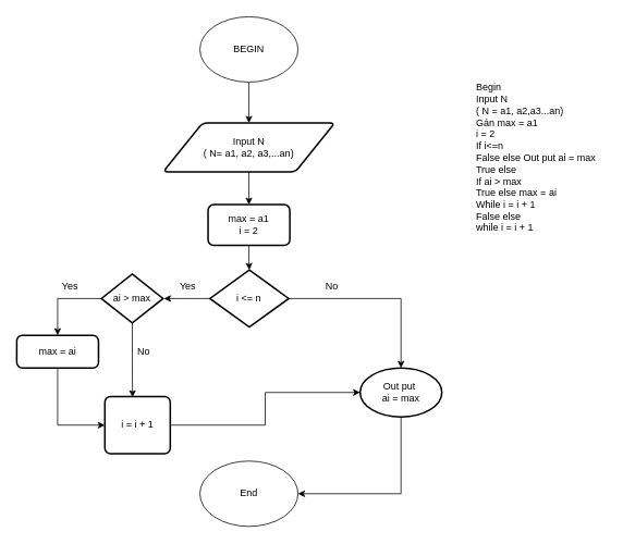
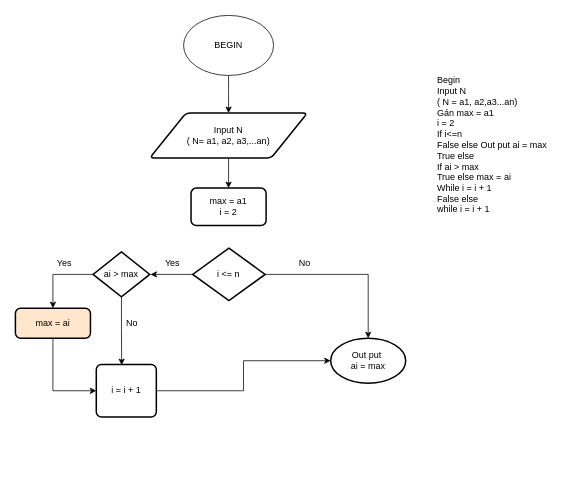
  <mxCell id="0" />
  <mxCell id="1" parent="0" />
  <mxCell id="2" style="edgeStyle=orthogonalEdgeStyle;rounded=0;orthogonalLoop=1;jettySize=auto;html=1;entryX=0.5;entryY=0;entryDx=0;entryDy=0;" parent="1" source="3" edge="1"><mxGeometry relative="1" as="geometry"><mxPoint x="304" y="150" as="targetPoint" /></mxGeometry></mxCell>
  <mxCell id="3" value="BEGIN" style="ellipse;whiteSpace=wrap;html=1;" parent="1" vertex="1"><mxGeometry x="244" y="20" width="120" height="80" as="geometry" /></mxCell>
- <mxCell id="4" value="End" style="ellipse;whiteSpace=wrap;html=1;" parent="1" vertex="1"><mxGeometry x="244" y="564" width="120" height="80" as="geometry" /></mxCell>
  <mxCell id="5" style="edgeStyle=orthogonalEdgeStyle;rounded=0;orthogonalLoop=1;jettySize=auto;html=1;entryX=0.5;entryY=0;entryDx=0;entryDy=0;" parent="1" source="6" target="13" edge="1"><mxGeometry relative="1" as="geometry" /></mxCell>
  <mxCell id="6" value="Input N&lt;br&gt;( N= a1, a2, a3,...an)&lt;br&gt;" style="shape=parallelogram;html=1;strokeWidth=2;perimeter=parallelogramPerimeter;whiteSpace=wrap;rounded=1;arcSize=12;size=0.23;" parent="1" vertex="1"><mxGeometry x="199" y="150" width="210" height="60" as="geometry" /></mxCell>
  <mxCell id="7" value="Yes" style="text;html=1;resizable=0;autosize=1;align=center;verticalAlign=middle;points=[];fillColor=none;strokeColor=none;rounded=0;" parent="1" vertex="1"><mxGeometry x="70" y="340" width="30" height="20" as="geometry" /></mxCell>
  <mxCell id="8" value="No" style="text;html=1;resizable=0;autosize=1;align=center;verticalAlign=middle;points=[];fillColor=none;strokeColor=none;rounded=0;" parent="1" vertex="1"><mxGeometry x="390" y="340" width="30" height="20" as="geometry" /></mxCell>
  <mxCell id="9" style="edgeStyle=orthogonalEdgeStyle;rounded=0;orthogonalLoop=1;jettySize=auto;html=1;entryX=0.5;entryY=0;entryDx=0;entryDy=0;entryPerimeter=0;" parent="1" source="11" target="24" edge="1"><mxGeometry relative="1" as="geometry" /></mxCell>
  <mxCell id="10" style="edgeStyle=orthogonalEdgeStyle;rounded=0;orthogonalLoop=1;jettySize=auto;html=1;" parent="1" source="11" edge="1"><mxGeometry relative="1" as="geometry"><mxPoint x="200" y="365" as="targetPoint" /></mxGeometry></mxCell>
  <mxCell id="11" value="i &amp;lt;= n" style="strokeWidth=2;html=1;shape=mxgraph.flowchart.decision;whiteSpace=wrap;" parent="1" vertex="1"><mxGeometry x="256.24" y="330" width="96.48" height="70" as="geometry" /></mxCell>
- <mxCell id="12" style="edgeStyle=orthogonalEdgeStyle;rounded=0;orthogonalLoop=1;jettySize=auto;html=1;entryX=0.5;entryY=0;entryDx=0;entryDy=0;entryPerimeter=0;" parent="1" source="13" target="11" edge="1"><mxGeometry relative="1" as="geometry" /></mxCell>
  <mxCell id="13" value="max = a1&lt;br&gt;i = 2" style="rounded=1;whiteSpace=wrap;html=1;absoluteArcSize=1;arcSize=14;strokeWidth=2;" parent="1" vertex="1"><mxGeometry x="254" y="250" width="100" height="50" as="geometry" /></mxCell>
  <mxCell id="14" style="edgeStyle=orthogonalEdgeStyle;rounded=0;orthogonalLoop=1;jettySize=auto;html=1;entryX=0.5;entryY=0;entryDx=0;entryDy=0;" parent="1" source="16" target="22" edge="1"><mxGeometry relative="1" as="geometry" /></mxCell>
  <mxCell id="15" style="edgeStyle=orthogonalEdgeStyle;rounded=0;orthogonalLoop=1;jettySize=auto;html=1;entryX=0.423;entryY=0.012;entryDx=0;entryDy=0;entryPerimeter=0;" parent="1" source="16" target="18" edge="1"><mxGeometry relative="1" as="geometry" /></mxCell>
  <mxCell id="16" value="ai &amp;gt; max" style="strokeWidth=2;html=1;shape=mxgraph.flowchart.decision;whiteSpace=wrap;" parent="1" vertex="1"><mxGeometry x="123.48" y="335" width="75.52" height="60" as="geometry" /></mxCell>
  <mxCell id="17" style="edgeStyle=orthogonalEdgeStyle;rounded=0;orthogonalLoop=1;jettySize=auto;html=1;" parent="1" source="18" target="24" edge="1"><mxGeometry relative="1" as="geometry" /></mxCell>
  <mxCell id="18" value="i = i + 1" style="rounded=1;whiteSpace=wrap;html=1;absoluteArcSize=1;arcSize=14;strokeWidth=2;" parent="1" vertex="1"><mxGeometry x="127.76" y="485" width="80" height="70" as="geometry" /></mxCell>
  <mxCell id="19" value="No" style="text;html=1;resizable=0;autosize=1;align=center;verticalAlign=middle;points=[];fillColor=none;strokeColor=none;rounded=0;" parent="1" vertex="1"><mxGeometry x="160" y="420" width="30" height="20" as="geometry" /></mxCell>
  <mxCell id="20" value="Yes" style="text;html=1;resizable=0;autosize=1;align=center;verticalAlign=middle;points=[];fillColor=none;strokeColor=none;rounded=0;" parent="1" vertex="1"><mxGeometry x="214.48" y="340" width="30" height="20" as="geometry" /></mxCell>
  <mxCell id="21" style="edgeStyle=orthogonalEdgeStyle;rounded=0;orthogonalLoop=1;jettySize=auto;html=1;entryX=0;entryY=0.5;entryDx=0;entryDy=0;" parent="1" source="22" target="18" edge="1"><mxGeometry relative="1" as="geometry"><Array as="points"><mxPoint x="70" y="520" /></Array></mxGeometry></mxCell>
- <mxCell id="22" value="max = ai" style="rounded=1;whiteSpace=wrap;html=1;absoluteArcSize=1;arcSize=14;strokeWidth=2;" parent="1" vertex="1"><mxGeometry x="20" y="410" width="100" height="40" as="geometry" /></mxCell>
- <mxCell id="23" style="edgeStyle=orthogonalEdgeStyle;rounded=0;orthogonalLoop=1;jettySize=auto;html=1;entryX=1;entryY=0.5;entryDx=0;entryDy=0;" parent="1" source="24" target="4" edge="1"><mxGeometry relative="1" as="geometry"><Array as="points"><mxPoint x="490" y="604" /></Array></mxGeometry></mxCell>
+ <mxCell id="22" value="max = ai" style="rounded=1;whiteSpace=wrap;html=1;absoluteArcSize=1;arcSize=14;strokeWidth=2;fillColor=#ffe6cc;" parent="1" vertex="1"><mxGeometry x="20" y="410" width="100" height="40" as="geometry" /></mxCell>
  <mxCell id="24" value="Out put&amp;nbsp;&lt;br&gt;ai = max" style="strokeWidth=2;html=1;shape=mxgraph.flowchart.start_1;whiteSpace=wrap;" parent="1" vertex="1"><mxGeometry x="440" y="450" width="100" height="60" as="geometry" /></mxCell>
  <mxCell id="25" value="Begin&lt;br&gt;Input N&lt;br&gt;( N = a1, a2,a3...an)&lt;br&gt;Gán max = a1&lt;br&gt;i = 2&lt;br&gt;If i&amp;lt;=n&lt;br&gt;False else Out put ai = max&lt;br&gt;True else&lt;br&gt;If ai &amp;gt; max&lt;br&gt;True else max = ai&amp;nbsp;&lt;br&gt;While i = i + 1&lt;br&gt;False else&lt;br&gt;while i = i + 1&lt;br&gt;&lt;br&gt;" style="text;html=1;align=left;verticalAlign=middle;resizable=0;points=[];autosize=1;" vertex="1" parent="1"><mxGeometry x="580" y="100" width="160" height="200" as="geometry" /></mxCell>
